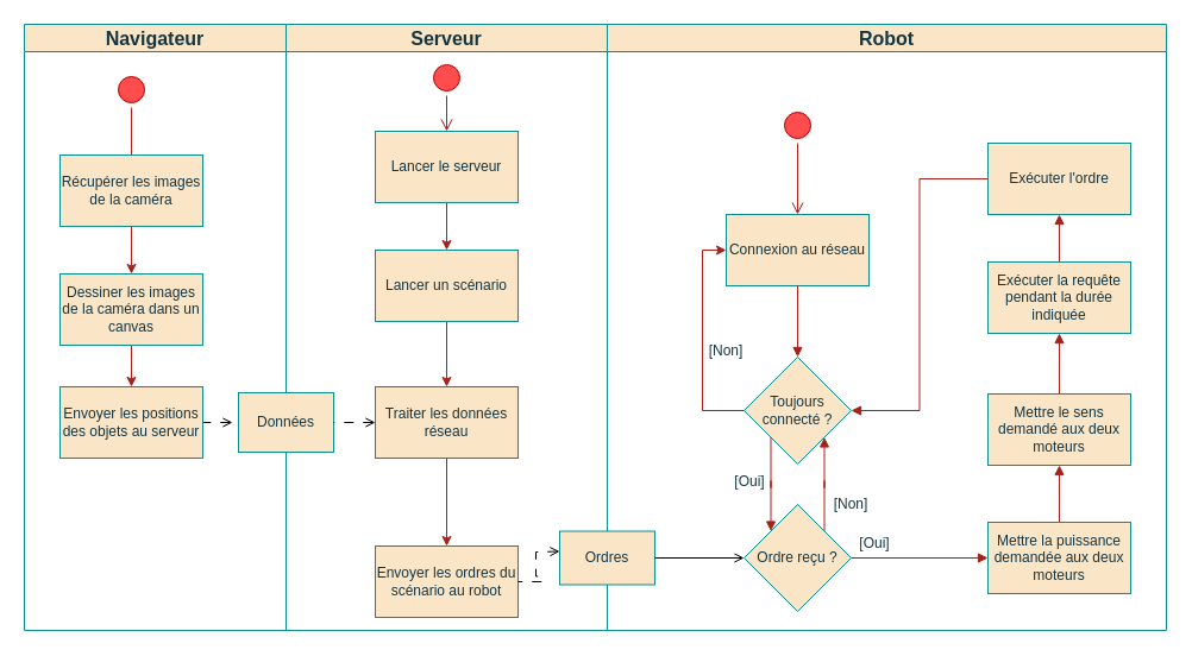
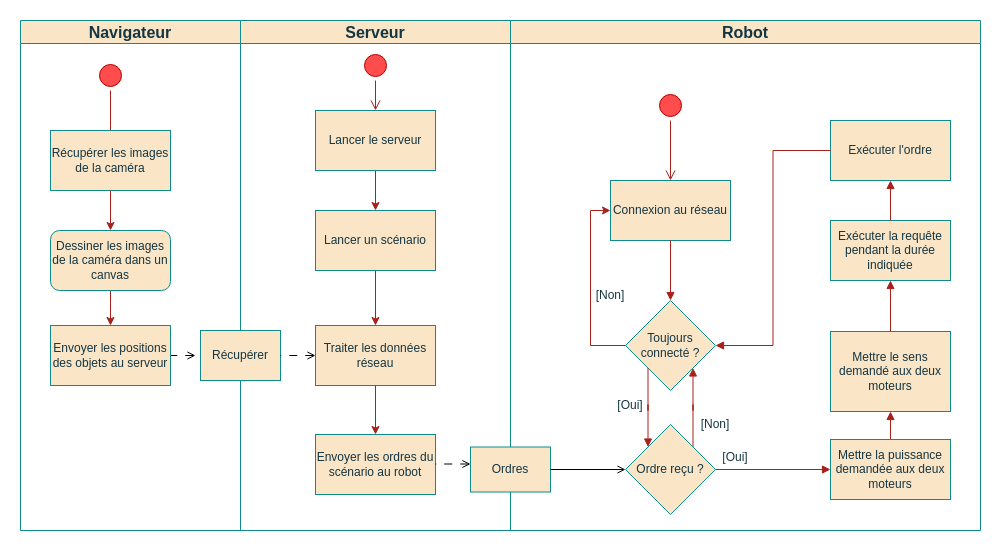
  <mxCell id="0" />
  <mxCell id="1" parent="0" />
  <mxCell id="2" value="&lt;font style=&quot;font-size: 16px;&quot;&gt;Navigateur&lt;/font&gt;" style="swimlane;whiteSpace=wrap;html=1;rounded=0;labelBackgroundColor=none;fillColor=#FAE5C7;strokeColor=#0F8B8D;fontColor=#143642;" vertex="1" parent="1"><mxGeometry x="20" y="20" width="220" height="510" as="geometry" /></mxCell>
  <mxCell id="3" style="edgeStyle=orthogonalEdgeStyle;rounded=0;orthogonalLoop=1;jettySize=auto;html=1;exitX=0;exitY=0.5;exitDx=0;exitDy=0;entryX=1;entryY=0.5;entryDx=0;entryDy=0;startArrow=open;startFill=0;endArrow=none;endFill=0;dashed=1;dashPattern=8 8;" edge="1" parent="2" target="8"><mxGeometry relative="1" as="geometry"><mxPoint x="175" y="335" as="sourcePoint" /></mxGeometry></mxCell>
  <mxCell id="4" value="" style="ellipse;html=1;shape=startState;fillColor=#ff4d4d;strokeColor=#B20000;rounded=0;labelBackgroundColor=none;fontColor=#ffffff;" vertex="1" parent="2"><mxGeometry x="75" y="40" width="30" height="30" as="geometry" /></mxCell>
  <mxCell id="5" value="" style="edgeStyle=orthogonalEdgeStyle;html=1;verticalAlign=bottom;endArrow=open;endSize=8;strokeColor=#A8201A;rounded=0;labelBackgroundColor=none;fontColor=default;" edge="1" parent="2" source="4"><mxGeometry relative="1" as="geometry"><mxPoint x="90" y="140" as="targetPoint" /></mxGeometry></mxCell>
  <mxCell id="6" value="Récupérer&lt;span style=&quot;background-color: initial;&quot;&gt;&amp;nbsp;les images de la caméra&lt;/span&gt;" style="rounded=0;whiteSpace=wrap;html=1;labelBackgroundColor=none;fillColor=#FAE5C7;strokeColor=#0F8B8D;fontColor=#143642;" vertex="1" parent="2"><mxGeometry x="30" y="110" width="120" height="60" as="geometry" /></mxCell>
  <mxCell id="7" value="" style="edgeStyle=orthogonalEdgeStyle;rounded=0;orthogonalLoop=1;jettySize=auto;html=1;labelBackgroundColor=none;strokeColor=#A8201A;fontColor=default;exitX=0.5;exitY=1;exitDx=0;exitDy=0;entryX=0.5;entryY=0;entryDx=0;entryDy=0;" edge="1" parent="2" source="10" target="8"><mxGeometry relative="1" as="geometry"><mxPoint x="89.33" y="319" as="sourcePoint" /><mxPoint x="89.33" y="409" as="targetPoint" /></mxGeometry></mxCell>
  <mxCell id="8" value="Envoyer les positions des objets au serveur" style="rounded=0;whiteSpace=wrap;html=1;labelBackgroundColor=none;fillColor=#FAE5C7;strokeColor=#0F8B8D;fontColor=#143642;" vertex="1" parent="2"><mxGeometry x="30" y="305" width="120" height="60" as="geometry" /></mxCell>
  <mxCell id="9" value="" style="edgeStyle=orthogonalEdgeStyle;rounded=0;orthogonalLoop=1;jettySize=auto;html=1;labelBackgroundColor=none;strokeColor=#A8201A;fontColor=default;exitX=0.5;exitY=1;exitDx=0;exitDy=0;entryX=0.5;entryY=0;entryDx=0;entryDy=0;" edge="1" parent="2" source="6" target="10"><mxGeometry relative="1" as="geometry"><mxPoint x="30" y="190" as="sourcePoint" /><mxPoint x="89.33" y="260" as="targetPoint" /></mxGeometry></mxCell>
- <mxCell id="10" value="Dessiner les images de la caméra dans un canvas" style="rounded=0;whiteSpace=wrap;html=1;labelBackgroundColor=none;fillColor=#FAE5C7;strokeColor=#0F8B8D;fontColor=#143642;" vertex="1" parent="2"><mxGeometry x="30" y="210" width="120" height="60" as="geometry" /></mxCell>
+ <mxCell id="10" value="Dessiner les images de la caméra dans un canvas" style="whiteSpace=wrap;html=1;labelBackgroundColor=none;fillColor=#FAE5C7;strokeColor=#0F8B8D;fontColor=#143642;rounded=1;" vertex="1" parent="2"><mxGeometry x="30" y="210" width="120" height="60" as="geometry" /></mxCell>
  <mxCell id="11" value="&lt;font style=&quot;font-size: 16px;&quot;&gt;Serveur&lt;/font&gt;" style="swimlane;whiteSpace=wrap;html=1;rounded=0;labelBackgroundColor=none;fillColor=#FAE5C7;strokeColor=#0F8B8D;fontColor=#143642;" vertex="1" parent="1"><mxGeometry x="240" y="20" width="270" height="510" as="geometry" /></mxCell>
  <mxCell id="12" value="" style="ellipse;html=1;shape=startState;fillColor=#ff4d4d;strokeColor=#B20000;rounded=0;labelBackgroundColor=none;fontColor=#ffffff;" vertex="1" parent="11"><mxGeometry x="120" y="30" width="30" height="30" as="geometry" /></mxCell>
  <mxCell id="13" value="" style="edgeStyle=orthogonalEdgeStyle;html=1;verticalAlign=bottom;endArrow=open;endSize=8;strokeColor=#A8201A;rounded=0;labelBackgroundColor=none;fontColor=default;entryX=0.5;entryY=0;entryDx=0;entryDy=0;" edge="1" parent="11" source="12" target="15"><mxGeometry relative="1" as="geometry"><mxPoint x="95" y="120" as="targetPoint" /></mxGeometry></mxCell>
  <mxCell id="14" value="" style="edgeStyle=orthogonalEdgeStyle;rounded=0;orthogonalLoop=1;jettySize=auto;html=1;labelBackgroundColor=none;strokeColor=#A8201A;fontColor=default;" edge="1" parent="11" source="15" target="17"><mxGeometry relative="1" as="geometry" /></mxCell>
  <mxCell id="15" value="Lancer le serveur" style="rounded=0;whiteSpace=wrap;html=1;labelBackgroundColor=none;fillColor=#FAE5C7;strokeColor=#0F8B8D;fontColor=#143642;" vertex="1" parent="11"><mxGeometry x="75" y="90" width="120" height="60" as="geometry" /></mxCell>
  <mxCell id="16" value="" style="edgeStyle=orthogonalEdgeStyle;rounded=0;orthogonalLoop=1;jettySize=auto;html=1;labelBackgroundColor=none;strokeColor=#A8201A;fontColor=default;entryX=0.5;entryY=0;entryDx=0;entryDy=0;" edge="1" parent="11" source="17" target="19"><mxGeometry relative="1" as="geometry"><mxPoint x="135" y="310" as="targetPoint" /></mxGeometry></mxCell>
  <mxCell id="17" value="Lancer un scénario" style="whiteSpace=wrap;html=1;rounded=0;labelBackgroundColor=none;fillColor=#FAE5C7;strokeColor=#0F8B8D;fontColor=#143642;" vertex="1" parent="11"><mxGeometry x="75" y="190" width="120" height="60" as="geometry" /></mxCell>
- <mxCell id="18" value="Envoyer les ordres du scénario au robot" style="whiteSpace=wrap;html=1;rounded=0;labelBackgroundColor=none;fillColor=#FAE5C7;strokeColor=#0F8B8D;fontColor=#143642;" vertex="1" parent="11"><mxGeometry x="75" y="439" width="120" height="60" as="geometry" /></mxCell>
+ <mxCell id="18" value="Envoyer les ordres du scénario au robot" style="whiteSpace=wrap;html=1;rounded=0;labelBackgroundColor=none;fillColor=#FAE5C7;strokeColor=#0F8B8D;fontColor=#143642;" vertex="1" parent="11"><mxGeometry x="75" y="414" width="120" height="60" as="geometry" /></mxCell>
  <mxCell id="19" value="Traiter les données réseau" style="whiteSpace=wrap;html=1;rounded=0;labelBackgroundColor=none;fillColor=#FAE5C7;strokeColor=#0F8B8D;fontColor=#143642;" vertex="1" parent="11"><mxGeometry x="75" y="305" width="120" height="60" as="geometry" /></mxCell>
  <mxCell id="20" value="" style="edgeStyle=orthogonalEdgeStyle;rounded=0;orthogonalLoop=1;jettySize=auto;html=1;labelBackgroundColor=none;strokeColor=#A8201A;fontColor=default;entryX=0.5;entryY=0;entryDx=0;entryDy=0;exitX=0.5;exitY=1;exitDx=0;exitDy=0;" edge="1" parent="11" source="19" target="18"><mxGeometry relative="1" as="geometry"><mxPoint x="135" y="380" as="sourcePoint" /><mxPoint x="145" y="320" as="targetPoint" /></mxGeometry></mxCell>
  <mxCell id="21" style="edgeStyle=orthogonalEdgeStyle;rounded=0;orthogonalLoop=1;jettySize=auto;html=1;exitX=0;exitY=0.5;exitDx=0;exitDy=0;entryX=1;entryY=0.5;entryDx=0;entryDy=0;startArrow=open;startFill=0;endArrow=none;endFill=0;dashed=1;dashPattern=8 8;" edge="1" parent="11" target="18"><mxGeometry relative="1" as="geometry"><mxPoint x="230" y="443.5" as="sourcePoint" /><mxPoint x="-170" y="345" as="targetPoint" /></mxGeometry></mxCell>
- <mxCell id="22" value="Données" style="html=1;whiteSpace=wrap;rounded=0;labelBackgroundColor=none;fillColor=#FAE5C7;strokeColor=#0F8B8D;fontColor=#143642;" vertex="1" parent="11"><mxGeometry x="-40" y="310" width="80" height="50" as="geometry" /></mxCell>
+ <mxCell id="22" value="Récupérer" style="html=1;whiteSpace=wrap;rounded=0;labelBackgroundColor=none;fillColor=#FAE5C7;strokeColor=#0F8B8D;fontColor=#143642;" vertex="1" parent="11"><mxGeometry x="-40" y="310" width="80" height="50" as="geometry" /></mxCell>
  <mxCell id="23" value="&lt;font style=&quot;font-size: 16px;&quot;&gt;Robot&lt;/font&gt;" style="swimlane;whiteSpace=wrap;html=1;rounded=0;labelBackgroundColor=none;fillColor=#FAE5C7;strokeColor=#0F8B8D;fontColor=#143642;" vertex="1" parent="1"><mxGeometry x="510" y="20" width="470" height="510" as="geometry"><mxRectangle x="10" y="-30" width="80" height="30" as="alternateBounds" /></mxGeometry></mxCell>
  <mxCell id="24" value="[Non]" style="text;html=1;align=center;verticalAlign=middle;whiteSpace=wrap;rounded=0;fontColor=#143642;labelBackgroundColor=none;" vertex="1" parent="23"><mxGeometry x="70" y="260" width="60" height="30" as="geometry" /></mxCell>
  <mxCell id="25" value="" style="ellipse;html=1;shape=startState;fillColor=#ff4d4d;strokeColor=#B20000;rounded=0;labelBackgroundColor=none;fontColor=#ffffff;" vertex="1" parent="23"><mxGeometry x="145" y="70" width="30" height="30" as="geometry" /></mxCell>
  <mxCell id="26" value="Connexion au réseau" style="rounded=0;whiteSpace=wrap;html=1;labelBackgroundColor=none;fillColor=#FAE5C7;strokeColor=#0F8B8D;fontColor=#143642;" vertex="1" parent="23"><mxGeometry x="100" y="160" width="120" height="60" as="geometry" /></mxCell>
  <mxCell id="27" value="" style="edgeStyle=orthogonalEdgeStyle;html=1;verticalAlign=bottom;endArrow=open;endSize=8;strokeColor=#A8201A;rounded=0;fontColor=default;fillColor=#FAE5C7;entryX=0.5;entryY=0;entryDx=0;entryDy=0;labelBackgroundColor=none;" edge="1" parent="23" source="25" target="26"><mxGeometry relative="1" as="geometry"><mxPoint x="90" y="479" as="targetPoint" /></mxGeometry></mxCell>
  <mxCell id="28" value="Toujours connecté ?" style="rhombus;whiteSpace=wrap;html=1;labelBackgroundColor=none;fillColor=#FAE5C7;strokeColor=#0F8B8D;fontColor=#143642;rounded=0;" vertex="1" parent="23"><mxGeometry x="115" y="280" width="90" height="90" as="geometry" /></mxCell>
  <mxCell id="29" style="edgeStyle=orthogonalEdgeStyle;rounded=0;orthogonalLoop=1;jettySize=auto;html=1;exitX=0;exitY=0.5;exitDx=0;exitDy=0;entryX=0;entryY=0.5;entryDx=0;entryDy=0;strokeColor=#A8201A;fontColor=default;fillColor=#FAE5C7;labelBackgroundColor=none;" edge="1" parent="23" source="28" target="26"><mxGeometry relative="1" as="geometry" /></mxCell>
  <mxCell id="30" style="edgeStyle=orthogonalEdgeStyle;rounded=0;orthogonalLoop=1;jettySize=auto;html=1;exitX=0.5;exitY=1;exitDx=0;exitDy=0;entryX=0.5;entryY=0;entryDx=0;entryDy=0;strokeColor=#A8201A;fontColor=default;fillColor=#FAE5C7;endArrow=block;endFill=1;labelBackgroundColor=none;" edge="1" parent="23" source="26" target="28"><mxGeometry relative="1" as="geometry"><mxPoint x="220" y="445" as="sourcePoint" /><mxPoint x="410" y="499" as="targetPoint" /></mxGeometry></mxCell>
  <mxCell id="31" style="edgeStyle=orthogonalEdgeStyle;rounded=0;orthogonalLoop=1;jettySize=auto;html=1;exitX=0;exitY=1;exitDx=0;exitDy=0;strokeColor=#A8201A;fontColor=default;fillColor=#FAE5C7;endArrow=block;endFill=1;labelBackgroundColor=none;entryX=0;entryY=0;entryDx=0;entryDy=0;" edge="1" parent="23" source="28" target="36"><mxGeometry relative="1" as="geometry"><mxPoint x="140" y="469" as="targetPoint" /></mxGeometry></mxCell>
  <mxCell id="32" value="[Oui]" style="text;html=1;align=center;verticalAlign=middle;whiteSpace=wrap;rounded=0;fontColor=#143642;labelBackgroundColor=none;" vertex="1" parent="23"><mxGeometry x="100" y="370" width="40" height="30" as="geometry" /></mxCell>
  <mxCell id="33" value="[Oui]" style="text;html=1;align=center;verticalAlign=middle;whiteSpace=wrap;rounded=0;fontColor=#143642;labelBackgroundColor=none;" vertex="1" parent="23"><mxGeometry x="205" y="426" width="40" height="21" as="geometry" /></mxCell>
  <mxCell id="34" style="edgeStyle=orthogonalEdgeStyle;rounded=0;orthogonalLoop=1;jettySize=auto;html=1;exitX=1;exitY=0;exitDx=0;exitDy=0;strokeColor=#A8201A;fontColor=default;fillColor=#FAE5C7;endArrow=block;endFill=1;labelBackgroundColor=none;entryX=1;entryY=1;entryDx=0;entryDy=0;" edge="1" parent="23" source="36" target="28"><mxGeometry relative="1" as="geometry"><mxPoint x="180" y="469" as="sourcePoint" /><mxPoint x="170" y="459" as="targetPoint" /></mxGeometry></mxCell>
  <mxCell id="35" value="[Non]" style="text;html=1;align=center;verticalAlign=middle;whiteSpace=wrap;rounded=0;fontColor=#143642;labelBackgroundColor=none;" vertex="1" parent="23"><mxGeometry x="175" y="389" width="60" height="30" as="geometry" /></mxCell>
  <mxCell id="36" value="Ordre reçu ?" style="rhombus;whiteSpace=wrap;html=1;labelBackgroundColor=none;fillColor=#FAE5C7;strokeColor=#0F8B8D;fontColor=#143642;rounded=0;" vertex="1" parent="23"><mxGeometry x="115" y="404" width="90" height="90" as="geometry" /></mxCell>
  <mxCell id="37" style="edgeStyle=orthogonalEdgeStyle;rounded=0;orthogonalLoop=1;jettySize=auto;html=1;exitX=0.5;exitY=0;exitDx=0;exitDy=0;entryX=0.5;entryY=1;entryDx=0;entryDy=0;endArrow=block;endFill=1;labelBackgroundColor=none;strokeColor=#A8201A;fontColor=default;" edge="1" parent="23" source="38" target="40"><mxGeometry relative="1" as="geometry"><mxPoint x="650" y="378.5" as="targetPoint" /></mxGeometry></mxCell>
  <mxCell id="38" value="Mettre la puissance demandée aux deux moteurs" style="rounded=0;whiteSpace=wrap;html=1;labelBackgroundColor=none;fillColor=#FAE5C7;strokeColor=#0F8B8D;fontColor=#143642;" vertex="1" parent="23"><mxGeometry x="320" y="419" width="120" height="60" as="geometry" /></mxCell>
  <mxCell id="39" value="" style="edgeStyle=orthogonalEdgeStyle;rounded=0;orthogonalLoop=1;jettySize=auto;html=1;strokeColor=#A8201A;fontColor=default;fillColor=#FAE5C7;endArrow=block;endFill=1;labelBackgroundColor=none;" edge="1" parent="23" source="40" target="41"><mxGeometry relative="1" as="geometry" /></mxCell>
- <mxCell id="40" value="Mettre le sens demandé aux deux moteurs" style="rounded=0;whiteSpace=wrap;html=1;labelBackgroundColor=none;fillColor=#FAE5C7;strokeColor=#0F8B8D;fontColor=#143642;" vertex="1" parent="23"><mxGeometry x="320" y="311" width="120" height="60" as="geometry" /></mxCell>
+ <mxCell id="40" value="Mettre le sens demandé aux deux moteurs" style="rounded=0;whiteSpace=wrap;html=1;labelBackgroundColor=none;fillColor=#FAE5C7;strokeColor=#0F8B8D;fontColor=#143642;" vertex="1" parent="23"><mxGeometry x="320" y="311" width="120" height="80" as="geometry" /></mxCell>
  <mxCell id="41" value="Exécuter la requête pendant la durée indiquée" style="whiteSpace=wrap;html=1;fillColor=#FAE5C7;strokeColor=#0F8B8D;fontColor=#143642;rounded=0;labelBackgroundColor=none;" vertex="1" parent="23"><mxGeometry x="320" y="200" width="120" height="60" as="geometry" /></mxCell>
  <mxCell id="42" value="Exécuter l'ordre" style="rounded=0;whiteSpace=wrap;html=1;labelBackgroundColor=none;fillColor=#FAE5C7;strokeColor=#0F8B8D;fontColor=#143642;" vertex="1" parent="23"><mxGeometry x="320" y="100" width="120" height="60" as="geometry" /></mxCell>
  <mxCell id="43" style="edgeStyle=orthogonalEdgeStyle;rounded=0;orthogonalLoop=1;jettySize=auto;html=1;exitX=1;exitY=0.5;exitDx=0;exitDy=0;entryX=0;entryY=0.5;entryDx=0;entryDy=0;strokeColor=#A8201A;fontColor=default;fillColor=#FAE5C7;endArrow=block;endFill=1;labelBackgroundColor=none;" edge="1" parent="23" source="36" target="38"><mxGeometry relative="1" as="geometry"><mxPoint x="200" y="489" as="sourcePoint" /><mxPoint x="310" y="449" as="targetPoint" /></mxGeometry></mxCell>
  <mxCell id="44" value="" style="edgeStyle=orthogonalEdgeStyle;rounded=0;orthogonalLoop=1;jettySize=auto;html=1;endArrow=block;endFill=1;strokeColor=#A8201A;labelBackgroundColor=none;fontColor=default;exitX=0;exitY=0.5;exitDx=0;exitDy=0;entryX=1;entryY=0.5;entryDx=0;entryDy=0;" edge="1" parent="23" source="42" target="28"><mxGeometry relative="1" as="geometry"><mxPoint x="500" y="220" as="sourcePoint" /><mxPoint x="330" y="400" as="targetPoint" /></mxGeometry></mxCell>
  <mxCell id="45" style="edgeStyle=orthogonalEdgeStyle;rounded=0;orthogonalLoop=1;jettySize=auto;html=1;exitX=0.5;exitY=0;exitDx=0;exitDy=0;entryX=0.5;entryY=1;entryDx=0;entryDy=0;endArrow=block;endFill=1;labelBackgroundColor=none;strokeColor=#A8201A;fontColor=default;" edge="1" parent="23" source="41" target="42"><mxGeometry relative="1" as="geometry"><mxPoint x="390" y="381" as="targetPoint" /><mxPoint x="390" y="429" as="sourcePoint" /></mxGeometry></mxCell>
  <mxCell id="46" value="Ordres" style="html=1;whiteSpace=wrap;rounded=0;labelBackgroundColor=none;fillColor=#FAE5C7;strokeColor=#0F8B8D;fontColor=#143642;" vertex="1" parent="1"><mxGeometry x="470" y="446.5" width="80" height="45" as="geometry" /></mxCell>
  <mxCell id="47" style="edgeStyle=orthogonalEdgeStyle;rounded=0;orthogonalLoop=1;jettySize=auto;html=1;entryX=1;entryY=0.5;entryDx=0;entryDy=0;startArrow=open;startFill=0;endArrow=none;endFill=0;dashed=0;dashPattern=8 8;exitX=0;exitY=0.5;exitDx=0;exitDy=0;" edge="1" parent="1" source="36" target="46"><mxGeometry relative="1" as="geometry"><mxPoint x="670" y="520" as="sourcePoint" /><mxPoint x="430" y="474" as="targetPoint" /></mxGeometry></mxCell>
  <mxCell id="48" style="edgeStyle=orthogonalEdgeStyle;rounded=0;orthogonalLoop=1;jettySize=auto;html=1;exitX=0;exitY=0.5;exitDx=0;exitDy=0;startArrow=open;startFill=0;endArrow=none;endFill=0;dashed=1;dashPattern=8 8;" edge="1" parent="1" source="19"><mxGeometry relative="1" as="geometry"><mxPoint x="205" y="365" as="sourcePoint" /><mxPoint x="280" y="355" as="targetPoint" /></mxGeometry></mxCell>
